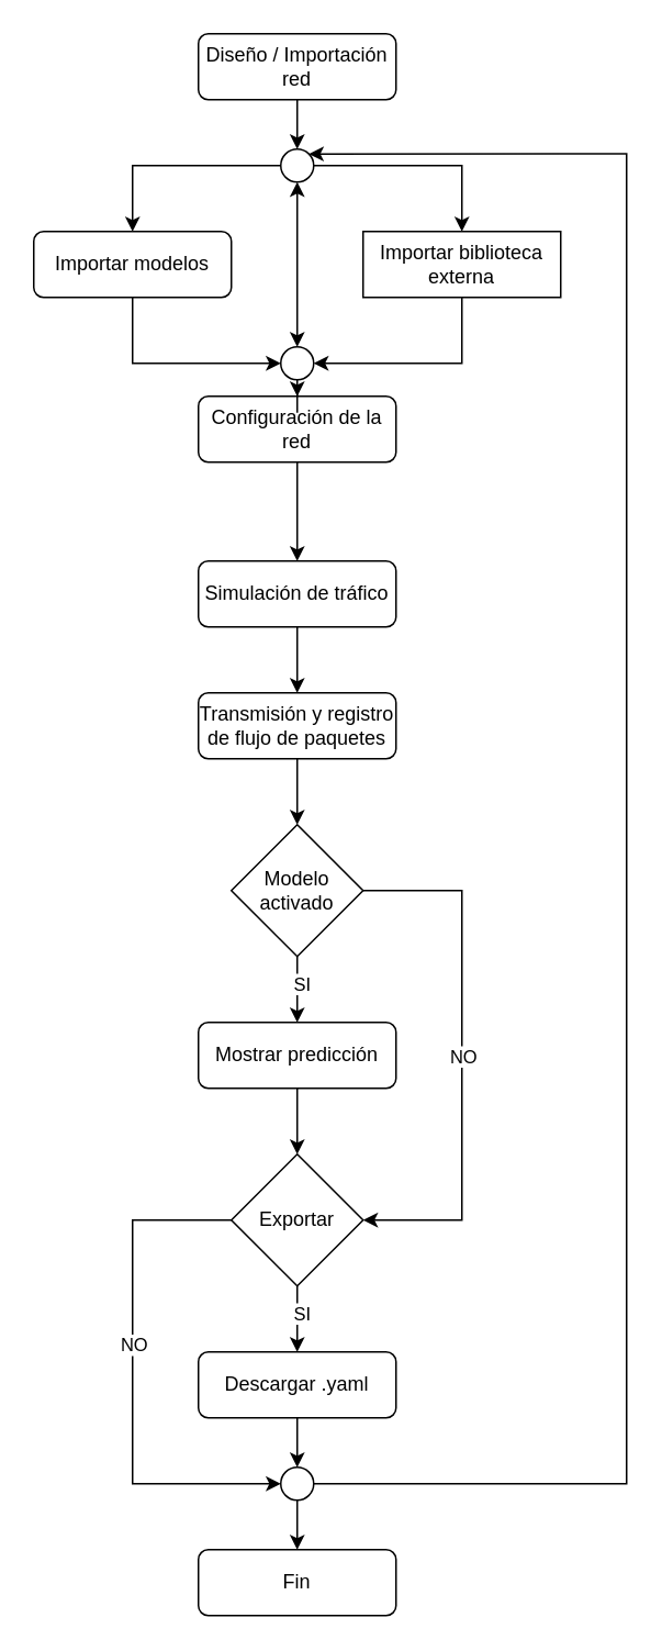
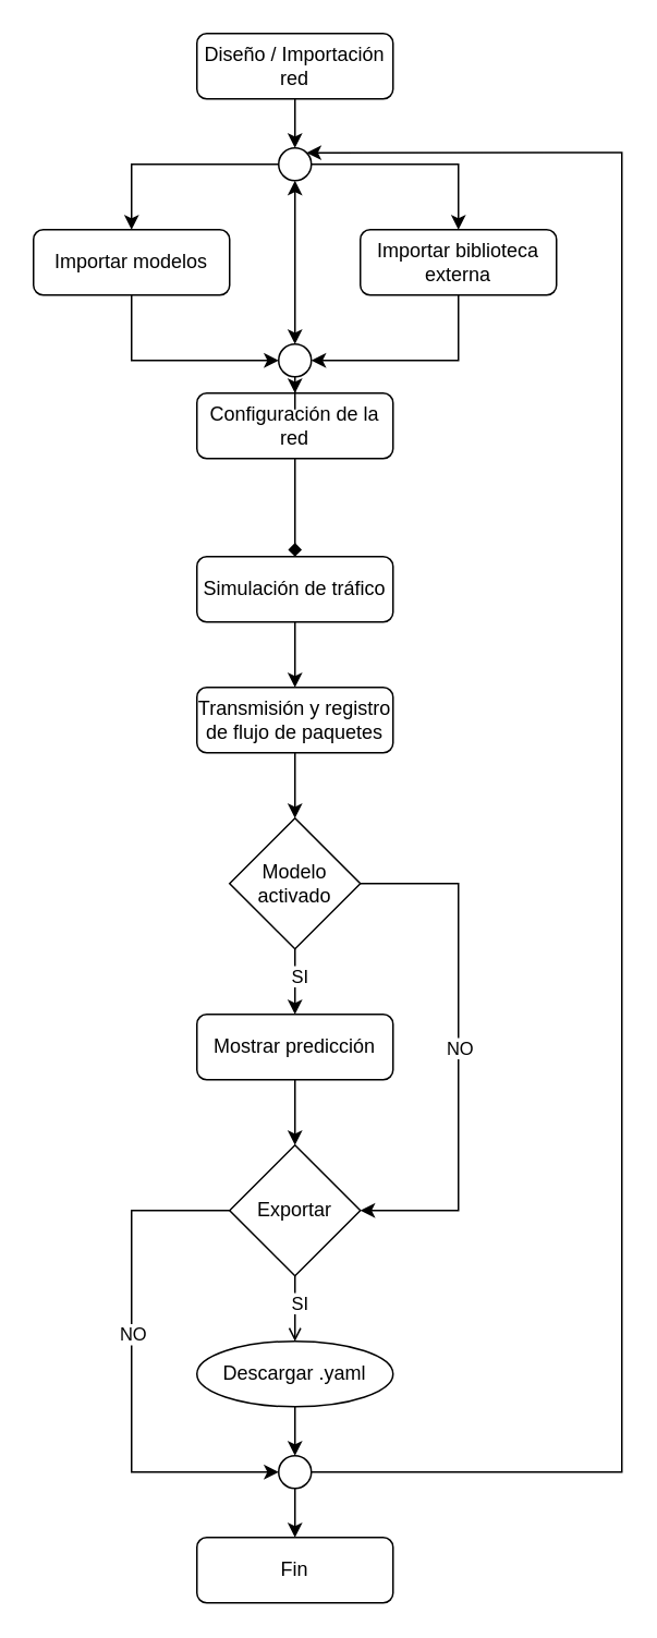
  <mxCell id="0" />
  <mxCell id="1" parent="0" />
  <mxCell id="2" style="edgeStyle=orthogonalEdgeStyle;rounded=0;orthogonalLoop=1;jettySize=auto;html=1;entryX=0.5;entryY=0;entryDx=0;entryDy=0;" edge="1" parent="1" source="3" target="11"><mxGeometry relative="1" as="geometry" /></mxCell>
  <mxCell id="3" value="Diseño / Importación&lt;div&gt;red&lt;/div&gt;" style="rounded=1;whiteSpace=wrap;html=1;" vertex="1" parent="1"><mxGeometry x="120" y="20" width="120" height="40" as="geometry" /></mxCell>
  <mxCell id="4" style="edgeStyle=orthogonalEdgeStyle;rounded=0;orthogonalLoop=1;jettySize=auto;html=1;entryX=0;entryY=0.5;entryDx=0;entryDy=0;exitX=0.5;exitY=1;exitDx=0;exitDy=0;" edge="1" parent="1" source="5" target="15"><mxGeometry relative="1" as="geometry" /></mxCell>
  <mxCell id="5" value="&lt;div&gt;Importar modelos&lt;/div&gt;" style="rounded=1;whiteSpace=wrap;html=1;" vertex="1" parent="1"><mxGeometry x="20" y="140" width="120" height="40" as="geometry" /></mxCell>
- <mxCell id="6" style="edgeStyle=orthogonalEdgeStyle;rounded=0;orthogonalLoop=1;jettySize=auto;html=1;entryX=0.5;entryY=0;entryDx=0;entryDy=0;" edge="1" parent="1" source="7" target="17"><mxGeometry relative="1" as="geometry" /></mxCell>
+ <mxCell id="6" style="edgeStyle=orthogonalEdgeStyle;rounded=0;orthogonalLoop=1;jettySize=auto;html=1;entryX=0.5;entryY=0;entryDx=0;entryDy=0;endArrow=diamond;" edge="1" parent="1" source="7" target="17"><mxGeometry relative="1" as="geometry" /></mxCell>
  <mxCell id="7" value="Configuración de la red" style="rounded=1;whiteSpace=wrap;html=1;" vertex="1" parent="1"><mxGeometry x="120" y="240" width="120" height="40" as="geometry" /></mxCell>
  <mxCell id="8" style="edgeStyle=orthogonalEdgeStyle;rounded=0;orthogonalLoop=1;jettySize=auto;html=1;entryX=1;entryY=0.5;entryDx=0;entryDy=0;exitX=0.5;exitY=1;exitDx=0;exitDy=0;" edge="1" parent="1" source="9" target="15"><mxGeometry relative="1" as="geometry" /></mxCell>
- <mxCell id="9" value="&lt;div&gt;Importar biblioteca externa&lt;/div&gt;" style="whiteSpace=wrap;html=1;rounded=0;" vertex="1" parent="1"><mxGeometry x="220" y="140" width="120" height="40" as="geometry" /></mxCell>
+ <mxCell id="9" value="&lt;div&gt;Importar biblioteca externa&lt;/div&gt;" style="rounded=1;whiteSpace=wrap;html=1;" vertex="1" parent="1"><mxGeometry x="220" y="140" width="120" height="40" as="geometry" /></mxCell>
  <mxCell id="10" style="edgeStyle=orthogonalEdgeStyle;rounded=0;orthogonalLoop=1;jettySize=auto;html=1;entryX=0.5;entryY=0;entryDx=0;entryDy=0;" edge="1" parent="1" source="11" target="9"><mxGeometry relative="1" as="geometry" /></mxCell>
  <mxCell id="11" value="" style="ellipse;whiteSpace=wrap;html=1;" vertex="1" parent="1"><mxGeometry x="170" y="90" width="20" height="20" as="geometry" /></mxCell>
  <mxCell id="12" style="edgeStyle=orthogonalEdgeStyle;rounded=0;orthogonalLoop=1;jettySize=auto;html=1;entryX=0.5;entryY=0;entryDx=0;entryDy=0;" edge="1" parent="1" source="11" target="5"><mxGeometry relative="1" as="geometry" /></mxCell>
  <mxCell id="13" style="edgeStyle=orthogonalEdgeStyle;rounded=0;orthogonalLoop=1;jettySize=auto;html=1;entryX=0.5;entryY=1;entryDx=0;entryDy=0;startArrow=classic;startFill=1;" edge="1" parent="1" source="15" target="11"><mxGeometry relative="1" as="geometry" /></mxCell>
  <mxCell id="14" style="edgeStyle=orthogonalEdgeStyle;rounded=0;orthogonalLoop=1;jettySize=auto;html=1;entryX=0.5;entryY=0;entryDx=0;entryDy=0;" edge="1" parent="1" source="15" target="7"><mxGeometry relative="1" as="geometry" /></mxCell>
  <mxCell id="15" value="" style="ellipse;whiteSpace=wrap;html=1;" vertex="1" parent="1"><mxGeometry x="170" y="210" width="20" height="20" as="geometry" /></mxCell>
  <mxCell id="16" style="edgeStyle=orthogonalEdgeStyle;rounded=0;orthogonalLoop=1;jettySize=auto;html=1;entryX=0.5;entryY=0;entryDx=0;entryDy=0;" edge="1" parent="1" source="17" target="19"><mxGeometry relative="1" as="geometry"><mxPoint x="180" y="430" as="targetPoint" /></mxGeometry></mxCell>
  <mxCell id="17" value="Simulación de tráfico" style="rounded=1;whiteSpace=wrap;html=1;" vertex="1" parent="1"><mxGeometry x="120" y="340" width="120" height="40" as="geometry" /></mxCell>
  <mxCell id="18" style="edgeStyle=orthogonalEdgeStyle;rounded=0;orthogonalLoop=1;jettySize=auto;html=1;entryX=0.5;entryY=0;entryDx=0;entryDy=0;" edge="1" parent="1" source="19" target="24"><mxGeometry relative="1" as="geometry" /></mxCell>
  <mxCell id="19" value="Transmisión y registro de flujo de paquetes" style="rounded=1;whiteSpace=wrap;html=1;" vertex="1" parent="1"><mxGeometry x="120" y="420" width="120" height="40" as="geometry" /></mxCell>
  <mxCell id="20" style="edgeStyle=orthogonalEdgeStyle;rounded=0;orthogonalLoop=1;jettySize=auto;html=1;entryX=0.5;entryY=0;entryDx=0;entryDy=0;" edge="1" parent="1" source="24" target="26"><mxGeometry relative="1" as="geometry" /></mxCell>
  <mxCell id="21" value="SI" style="edgeLabel;html=1;align=center;verticalAlign=middle;resizable=0;points=[];" vertex="1" connectable="0" parent="20"><mxGeometry x="-0.21" y="2" relative="1" as="geometry"><mxPoint as="offset" /></mxGeometry></mxCell>
  <mxCell id="22" style="edgeStyle=orthogonalEdgeStyle;rounded=0;orthogonalLoop=1;jettySize=auto;html=1;entryX=1;entryY=0.5;entryDx=0;entryDy=0;exitX=1;exitY=0.5;exitDx=0;exitDy=0;" edge="1" parent="1" source="24" target="31"><mxGeometry relative="1" as="geometry"><Array as="points"><mxPoint x="280" y="540" /><mxPoint x="280" y="740" /></Array></mxGeometry></mxCell>
  <mxCell id="23" value="NO" style="edgeLabel;html=1;align=center;verticalAlign=middle;resizable=0;points=[];" vertex="1" connectable="0" parent="22"><mxGeometry x="0.079" y="4" relative="1" as="geometry"><mxPoint x="-4" y="-13" as="offset" /></mxGeometry></mxCell>
  <mxCell id="24" value="Modelo activado" style="rhombus;whiteSpace=wrap;html=1;" vertex="1" parent="1"><mxGeometry x="140" y="500" width="80" height="80" as="geometry" /></mxCell>
  <mxCell id="25" style="edgeStyle=orthogonalEdgeStyle;rounded=0;orthogonalLoop=1;jettySize=auto;html=1;entryX=0.5;entryY=0;entryDx=0;entryDy=0;" edge="1" parent="1" source="26" target="31"><mxGeometry relative="1" as="geometry" /></mxCell>
  <mxCell id="26" value="Mostrar predicción" style="rounded=1;whiteSpace=wrap;html=1;" vertex="1" parent="1"><mxGeometry x="120" y="620" width="120" height="40" as="geometry" /></mxCell>
  <mxCell id="27" style="edgeStyle=orthogonalEdgeStyle;rounded=0;orthogonalLoop=1;jettySize=auto;html=1;entryX=0.5;entryY=0;entryDx=0;entryDy=0;" edge="1" parent="1" source="28" target="36"><mxGeometry relative="1" as="geometry" /></mxCell>
- <mxCell id="28" value="Descargar .yaml" style="rounded=1;whiteSpace=wrap;html=1;" vertex="1" parent="1"><mxGeometry x="120" y="820" width="120" height="40" as="geometry" /></mxCell>
+ <mxCell id="28" value="Descargar .yaml" style="ellipse;whiteSpace=wrap;html=1;" vertex="1" parent="1"><mxGeometry x="120" y="820" width="120" height="40" as="geometry" /></mxCell>
  <mxCell id="29" style="edgeStyle=orthogonalEdgeStyle;rounded=0;orthogonalLoop=1;jettySize=auto;html=1;entryX=0;entryY=0.5;entryDx=0;entryDy=0;" edge="1" parent="1" source="31" target="36"><mxGeometry relative="1" as="geometry"><mxPoint x="80" y="940" as="targetPoint" /><Array as="points"><mxPoint x="80" y="740" /><mxPoint x="80" y="900" /></Array></mxGeometry></mxCell>
  <mxCell id="30" value="NO" style="edgeLabel;html=1;align=center;verticalAlign=middle;resizable=0;points=[];" vertex="1" connectable="0" parent="29"><mxGeometry x="0.004" relative="1" as="geometry"><mxPoint y="-21" as="offset" /></mxGeometry></mxCell>
  <mxCell id="31" value="Exportar" style="rhombus;whiteSpace=wrap;html=1;" vertex="1" parent="1"><mxGeometry x="140" y="700" width="80" height="80" as="geometry" /></mxCell>
- <mxCell id="32" style="edgeStyle=orthogonalEdgeStyle;rounded=0;orthogonalLoop=1;jettySize=auto;html=1;entryX=0.5;entryY=0;entryDx=0;entryDy=0;exitX=0.5;exitY=1;exitDx=0;exitDy=0;" edge="1" parent="1" source="31" target="28"><mxGeometry relative="1" as="geometry"><mxPoint x="180" y="810" as="sourcePoint" /><mxPoint x="180" y="850" as="targetPoint" /></mxGeometry></mxCell>
+ <mxCell id="32" style="edgeStyle=orthogonalEdgeStyle;rounded=0;orthogonalLoop=1;jettySize=auto;html=1;entryX=0.5;entryY=0;entryDx=0;entryDy=0;exitX=0.5;exitY=1;exitDx=0;exitDy=0;endArrow=open;" edge="1" parent="1" source="31" target="28"><mxGeometry relative="1" as="geometry"><mxPoint x="180" y="810" as="sourcePoint" /><mxPoint x="180" y="850" as="targetPoint" /></mxGeometry></mxCell>
  <mxCell id="33" value="SI" style="edgeLabel;html=1;align=center;verticalAlign=middle;resizable=0;points=[];" vertex="1" connectable="0" parent="32"><mxGeometry x="-0.21" y="2" relative="1" as="geometry"><mxPoint as="offset" /></mxGeometry></mxCell>
  <mxCell id="34" style="edgeStyle=orthogonalEdgeStyle;rounded=0;orthogonalLoop=1;jettySize=auto;html=1;entryX=1;entryY=0;entryDx=0;entryDy=0;" edge="1" parent="1" source="36" target="11"><mxGeometry relative="1" as="geometry"><mxPoint x="410" y="70" as="targetPoint" /><Array as="points"><mxPoint x="380" y="900" /><mxPoint x="380" y="93" /></Array></mxGeometry></mxCell>
  <mxCell id="35" style="edgeStyle=orthogonalEdgeStyle;rounded=0;orthogonalLoop=1;jettySize=auto;html=1;entryX=0.5;entryY=0;entryDx=0;entryDy=0;" edge="1" parent="1" source="36" target="37"><mxGeometry relative="1" as="geometry" /></mxCell>
  <mxCell id="36" value="" style="ellipse;whiteSpace=wrap;html=1;" vertex="1" parent="1"><mxGeometry x="170" y="890" width="20" height="20" as="geometry" /></mxCell>
  <mxCell id="37" value="Fin" style="rounded=1;whiteSpace=wrap;html=1;" vertex="1" parent="1"><mxGeometry x="120" y="940" width="120" height="40" as="geometry" /></mxCell>
